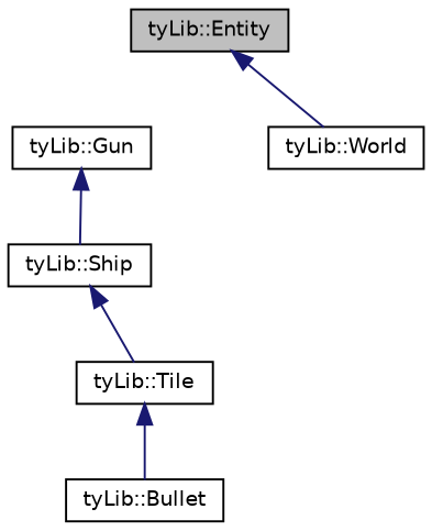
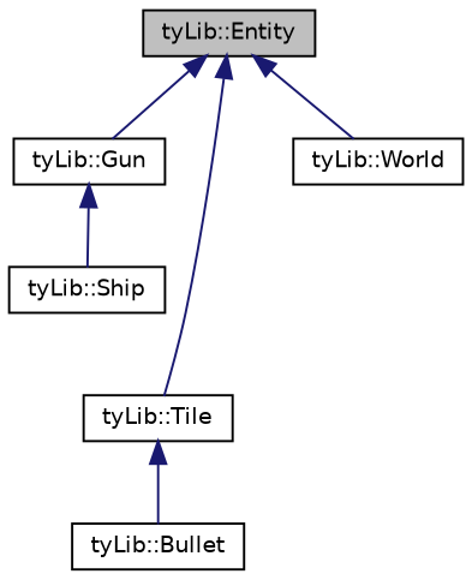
  digraph {
    node [color=black fillcolor=white fontname=Helvetica fontsize=10 shape=record style=filled]
    edge [color=midnightblue dir=back fontname=Helvetica fontsize=10 labelfontname=Helvetica labelfontsize=10 style=solid]
    n1 [fillcolor=grey75 fontcolor=black height=0.2 label="tyLib::Entity" width=0.4]
    n2 [height=0.2 label="tyLib::Gun" width=0.4]
    n3 [height=0.2 label="tyLib::Tile" width=0.4]
    n4 [height=0.2 label="tyLib::World" width=0.4]
    n5 [height=0.2 label="tyLib::Bullet" width=0.4]
    n6 [height=0.2 label="tyLib::Ship" width=0.4]
-   n6 -> n3
+   n1 -> n2
+   n1 -> n3
    n1 -> n4
    n2 -> n6
    n3 -> n5
  }
